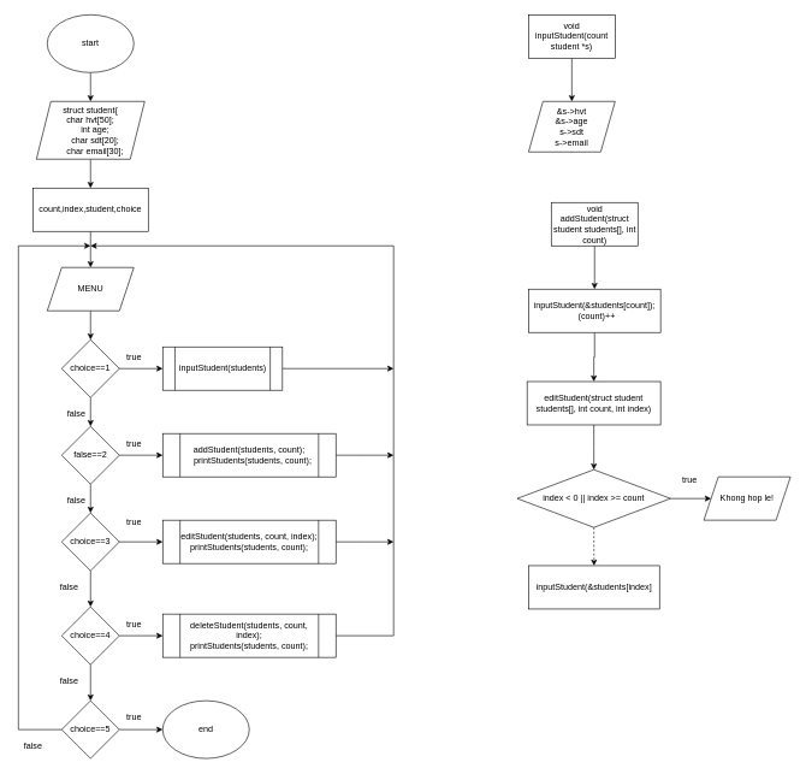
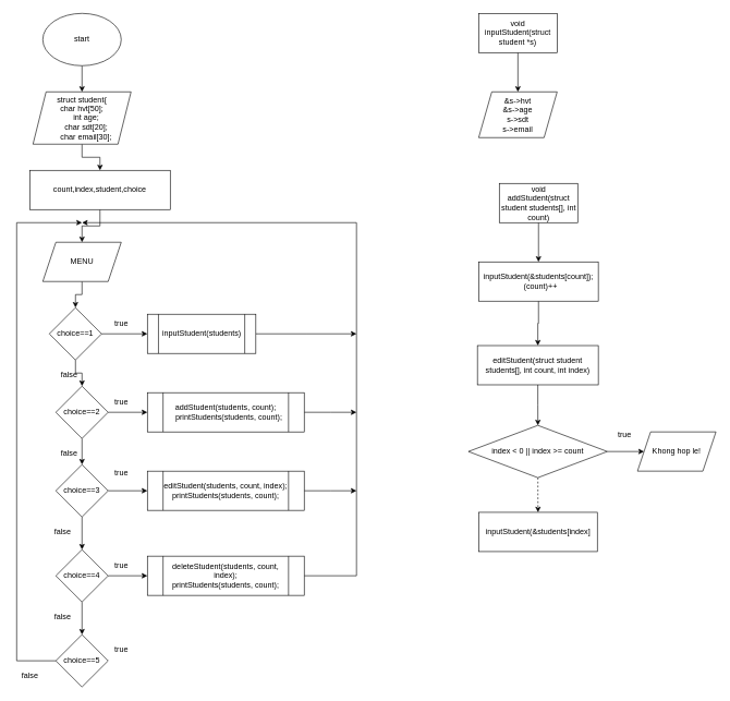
  <mxCell id="0" />
  <mxCell id="1" parent="0" />
  <mxCell id="2" value="" style="edgeStyle=orthogonalEdgeStyle;rounded=0;orthogonalLoop=1;jettySize=auto;html=1;" edge="1" parent="1" source="3" target="5"><mxGeometry relative="1" as="geometry" /></mxCell>
  <mxCell id="3" value="start" style="ellipse;whiteSpace=wrap;html=1;" vertex="1" parent="1"><mxGeometry x="65" y="20" width="120" height="80" as="geometry" /></mxCell>
  <mxCell id="4" value="" style="edgeStyle=orthogonalEdgeStyle;rounded=0;orthogonalLoop=1;jettySize=auto;html=1;entryX=0.5;entryY=0;entryDx=0;entryDy=0;" edge="1" parent="1" source="5" target="7"><mxGeometry relative="1" as="geometry"><mxPoint x="125" y="260" as="targetPoint" /></mxGeometry></mxCell>
  <mxCell id="5" value="&lt;div&gt;struct student{&lt;/div&gt;&lt;div&gt;char hvt[50];&lt;span style=&quot;&quot;&gt;&lt;/span&gt;&lt;/div&gt;&lt;div&gt;&lt;span style=&quot;&quot;&gt;&lt;span style=&quot;&quot;&gt;&lt;span style=&quot;white-space: pre;&quot;&gt;&amp;nbsp;&amp;nbsp;&amp;nbsp;&amp;nbsp;&lt;/span&gt;&lt;/span&gt;int age;&lt;/span&gt;&lt;/div&gt;&lt;div&gt;&lt;span style=&quot;&quot;&gt;&lt;span style=&quot;&quot;&gt;&lt;span style=&quot;white-space: pre;&quot;&gt;&amp;nbsp;&amp;nbsp;&amp;nbsp;&amp;nbsp;&lt;/span&gt;&lt;/span&gt;char sdt[20];&lt;/span&gt;&lt;/div&gt;&lt;div&gt;&lt;span style=&quot;&quot;&gt;&lt;span style=&quot;&quot;&gt;&lt;span style=&quot;white-space: pre;&quot;&gt;&amp;nbsp;&amp;nbsp;&amp;nbsp;&amp;nbsp;&lt;/span&gt;&lt;/span&gt;char email[30];&lt;/span&gt;&lt;/div&gt;" style="shape=parallelogram;perimeter=parallelogramPerimeter;whiteSpace=wrap;html=1;fixedSize=1;" vertex="1" parent="1"><mxGeometry x="50" y="140" width="150" height="80" as="geometry" /></mxCell>
  <mxCell id="6" value="" style="edgeStyle=orthogonalEdgeStyle;rounded=0;orthogonalLoop=1;jettySize=auto;html=1;entryX=0.5;entryY=0;entryDx=0;entryDy=0;" edge="1" parent="1" source="7" target="12"><mxGeometry relative="1" as="geometry"><mxPoint x="125" y="360" as="targetPoint" /></mxGeometry></mxCell>
- <mxCell id="7" value="count,index,student,choice" style="rounded=0;whiteSpace=wrap;html=1;" vertex="1" parent="1"><mxGeometry x="45" y="260" width="160" height="60" as="geometry" /></mxCell>
+ <mxCell id="7" value="count,index,student,choice" style="rounded=0;whiteSpace=wrap;html=1;" vertex="1" parent="1"><mxGeometry x="45" y="260" width="215" height="60" as="geometry" /></mxCell>
  <mxCell id="8" value="" style="edgeStyle=orthogonalEdgeStyle;rounded=0;orthogonalLoop=1;jettySize=auto;html=1;" edge="1" parent="1" source="10" target="14"><mxGeometry relative="1" as="geometry" /></mxCell>
  <mxCell id="9" value="" style="edgeStyle=orthogonalEdgeStyle;rounded=0;orthogonalLoop=1;jettySize=auto;html=1;" edge="1" parent="1" source="10" target="17"><mxGeometry relative="1" as="geometry" /></mxCell>
- <mxCell id="10" value="choice==1" style="rhombus;whiteSpace=wrap;html=1;" vertex="1" parent="1"><mxGeometry x="85" y="470" width="80" height="80" as="geometry" /></mxCell>
+ <mxCell id="10" value="choice==1" style="rhombus;whiteSpace=wrap;html=1;" vertex="1" parent="1"><mxGeometry x="75" y="470" width="80" height="80" as="geometry" /></mxCell>
  <mxCell id="11" value="" style="edgeStyle=orthogonalEdgeStyle;rounded=0;orthogonalLoop=1;jettySize=auto;html=1;" edge="1" parent="1" source="12" target="10"><mxGeometry relative="1" as="geometry" /></mxCell>
  <mxCell id="12" value="MENU" style="shape=parallelogram;perimeter=parallelogramPerimeter;whiteSpace=wrap;html=1;fixedSize=1;" vertex="1" parent="1"><mxGeometry x="65" y="370" width="120" height="60" as="geometry" /></mxCell>
  <mxCell id="13" style="edgeStyle=orthogonalEdgeStyle;rounded=0;orthogonalLoop=1;jettySize=auto;html=1;" edge="1" parent="1" source="14"><mxGeometry relative="1" as="geometry"><mxPoint x="545" y="510" as="targetPoint" /></mxGeometry></mxCell>
  <mxCell id="14" value="inputStudent(students)" style="shape=process;whiteSpace=wrap;html=1;backgroundOutline=1;" vertex="1" parent="1"><mxGeometry x="225" y="480" width="166" height="60" as="geometry" /></mxCell>
  <mxCell id="15" value="" style="edgeStyle=orthogonalEdgeStyle;rounded=0;orthogonalLoop=1;jettySize=auto;html=1;" edge="1" parent="1" source="17" target="19"><mxGeometry relative="1" as="geometry" /></mxCell>
  <mxCell id="16" value="" style="edgeStyle=orthogonalEdgeStyle;rounded=0;orthogonalLoop=1;jettySize=auto;html=1;" edge="1" parent="1" source="17" target="22"><mxGeometry relative="1" as="geometry" /></mxCell>
- <mxCell id="17" value="false==2" style="rhombus;whiteSpace=wrap;html=1;" vertex="1" parent="1"><mxGeometry x="85" y="590" width="80" height="80" as="geometry" /></mxCell>
+ <mxCell id="17" value="choice==2" style="rhombus;whiteSpace=wrap;html=1;" vertex="1" parent="1"><mxGeometry x="85" y="590" width="80" height="80" as="geometry" /></mxCell>
  <mxCell id="18" style="edgeStyle=orthogonalEdgeStyle;rounded=0;orthogonalLoop=1;jettySize=auto;html=1;" edge="1" parent="1" source="19"><mxGeometry relative="1" as="geometry"><mxPoint x="545" y="630" as="targetPoint" /></mxGeometry></mxCell>
  <mxCell id="19" value="addStudent(students, count);&lt;br&gt;&amp;nbsp; &amp;nbsp;printStudents(students, count);" style="shape=process;whiteSpace=wrap;html=1;backgroundOutline=1;" vertex="1" parent="1"><mxGeometry x="225" y="600" width="240" height="60" as="geometry" /></mxCell>
  <mxCell id="20" value="" style="edgeStyle=orthogonalEdgeStyle;rounded=0;orthogonalLoop=1;jettySize=auto;html=1;" edge="1" parent="1" source="22" target="24"><mxGeometry relative="1" as="geometry" /></mxCell>
  <mxCell id="21" value="" style="edgeStyle=orthogonalEdgeStyle;rounded=0;orthogonalLoop=1;jettySize=auto;html=1;" edge="1" parent="1" source="22" target="27"><mxGeometry relative="1" as="geometry" /></mxCell>
  <mxCell id="22" value="choice==3" style="rhombus;whiteSpace=wrap;html=1;" vertex="1" parent="1"><mxGeometry x="85" y="710" width="80" height="80" as="geometry" /></mxCell>
  <mxCell id="23" style="edgeStyle=orthogonalEdgeStyle;rounded=0;orthogonalLoop=1;jettySize=auto;html=1;" edge="1" parent="1" source="24"><mxGeometry relative="1" as="geometry"><mxPoint x="545" y="750" as="targetPoint" /></mxGeometry></mxCell>
  <mxCell id="24" value="&lt;div&gt;editStudent(students, count, index);&lt;/div&gt;&lt;div&gt;&lt;span style=&quot;background-color: initial;&quot;&gt;printStudents(students, count);&lt;/span&gt;&lt;/div&gt;&lt;div&gt;&lt;span style=&quot;&quot;&gt;&lt;/span&gt;&lt;/div&gt;" style="shape=process;whiteSpace=wrap;html=1;backgroundOutline=1;" vertex="1" parent="1"><mxGeometry x="225" y="720" width="240" height="60" as="geometry" /></mxCell>
  <mxCell id="25" value="" style="edgeStyle=orthogonalEdgeStyle;rounded=0;orthogonalLoop=1;jettySize=auto;html=1;" edge="1" parent="1" source="27" target="29"><mxGeometry relative="1" as="geometry" /></mxCell>
  <mxCell id="26" value="" style="edgeStyle=orthogonalEdgeStyle;rounded=0;orthogonalLoop=1;jettySize=auto;html=1;" edge="1" parent="1" source="27" target="32"><mxGeometry relative="1" as="geometry" /></mxCell>
  <mxCell id="27" value="choice==4" style="rhombus;whiteSpace=wrap;html=1;" vertex="1" parent="1"><mxGeometry x="85" y="840" width="80" height="80" as="geometry" /></mxCell>
  <mxCell id="28" style="edgeStyle=orthogonalEdgeStyle;rounded=0;orthogonalLoop=1;jettySize=auto;html=1;" edge="1" parent="1" source="29"><mxGeometry relative="1" as="geometry"><mxPoint x="125" y="340" as="targetPoint" /><Array as="points"><mxPoint x="545" y="880" /></Array></mxGeometry></mxCell>
  <mxCell id="29" value="&lt;div&gt;deleteStudent(students, count, index);&lt;/div&gt;&lt;div&gt;printStudents(students, count);&lt;span style=&quot;&quot;&gt;&lt;/span&gt;&lt;/div&gt;" style="shape=process;whiteSpace=wrap;html=1;backgroundOutline=1;" vertex="1" parent="1"><mxGeometry x="225" y="850" width="240" height="60" as="geometry" /></mxCell>
- <mxCell id="30" value="" style="edgeStyle=orthogonalEdgeStyle;rounded=0;orthogonalLoop=1;jettySize=auto;html=1;" edge="1" parent="1" source="32" target="33"><mxGeometry relative="1" as="geometry" /></mxCell>
  <mxCell id="31" style="edgeStyle=orthogonalEdgeStyle;rounded=0;orthogonalLoop=1;jettySize=auto;html=1;" edge="1" parent="1" source="32"><mxGeometry relative="1" as="geometry"><mxPoint x="125" y="340" as="targetPoint" /><Array as="points"><mxPoint x="25" y="1010" /></Array></mxGeometry></mxCell>
  <mxCell id="32" value="choice==5" style="rhombus;whiteSpace=wrap;html=1;" vertex="1" parent="1"><mxGeometry x="85" y="970" width="80" height="80" as="geometry" /></mxCell>
- <mxCell id="33" value="end" style="ellipse;whiteSpace=wrap;html=1;" vertex="1" parent="1"><mxGeometry x="225" y="970" width="120" height="80" as="geometry" /></mxCell>
  <mxCell id="34" value="true" style="text;html=1;align=center;verticalAlign=middle;resizable=0;points=[];autosize=1;strokeColor=none;fillColor=none;" vertex="1" parent="1"><mxGeometry x="165" y="978" width="40" height="30" as="geometry" /></mxCell>
  <mxCell id="35" value="true" style="text;html=1;align=center;verticalAlign=middle;resizable=0;points=[];autosize=1;strokeColor=none;fillColor=none;" vertex="1" parent="1"><mxGeometry x="165" y="850" width="40" height="30" as="geometry" /></mxCell>
  <mxCell id="36" value="true" style="text;html=1;align=center;verticalAlign=middle;resizable=0;points=[];autosize=1;strokeColor=none;fillColor=none;" vertex="1" parent="1"><mxGeometry x="165" y="708" width="40" height="30" as="geometry" /></mxCell>
  <mxCell id="37" value="true" style="text;html=1;align=center;verticalAlign=middle;resizable=0;points=[];autosize=1;strokeColor=none;fillColor=none;" vertex="1" parent="1"><mxGeometry x="165" y="600" width="40" height="30" as="geometry" /></mxCell>
  <mxCell id="38" value="true" style="text;html=1;align=center;verticalAlign=middle;resizable=0;points=[];autosize=1;strokeColor=none;fillColor=none;" vertex="1" parent="1"><mxGeometry x="165" y="480" width="40" height="30" as="geometry" /></mxCell>
  <mxCell id="39" value="false" style="text;html=1;align=center;verticalAlign=middle;resizable=0;points=[];autosize=1;strokeColor=none;fillColor=none;" vertex="1" parent="1"><mxGeometry x="80" y="558" width="50" height="30" as="geometry" /></mxCell>
  <mxCell id="40" value="false" style="text;html=1;align=center;verticalAlign=middle;resizable=0;points=[];autosize=1;strokeColor=none;fillColor=none;" vertex="1" parent="1"><mxGeometry x="80" y="678" width="50" height="30" as="geometry" /></mxCell>
  <mxCell id="41" value="false" style="text;html=1;align=center;verticalAlign=middle;resizable=0;points=[];autosize=1;strokeColor=none;fillColor=none;" vertex="1" parent="1"><mxGeometry x="70" y="798" width="50" height="30" as="geometry" /></mxCell>
  <mxCell id="42" value="false" style="text;html=1;align=center;verticalAlign=middle;resizable=0;points=[];autosize=1;strokeColor=none;fillColor=none;" vertex="1" parent="1"><mxGeometry x="70" y="928" width="50" height="30" as="geometry" /></mxCell>
  <mxCell id="43" value="" style="edgeStyle=orthogonalEdgeStyle;rounded=0;orthogonalLoop=1;jettySize=auto;html=1;" edge="1" parent="1" source="44" target="45"><mxGeometry relative="1" as="geometry" /></mxCell>
- <mxCell id="44" value="void inputStudent(count student *s)" style="rounded=0;whiteSpace=wrap;html=1;" vertex="1" parent="1"><mxGeometry x="732" y="20" width="120" height="60" as="geometry" /></mxCell>
+ <mxCell id="44" value="void inputStudent(struct student *s)" style="rounded=0;whiteSpace=wrap;html=1;" vertex="1" parent="1"><mxGeometry x="732" y="20" width="120" height="60" as="geometry" /></mxCell>
  <mxCell id="45" value="&amp;amp;s-&amp;gt;hvt&lt;br&gt;&amp;amp;s-&amp;gt;age&lt;br&gt;s-&amp;gt;sdt&lt;br&gt;s-&amp;gt;email" style="shape=parallelogram;perimeter=parallelogramPerimeter;whiteSpace=wrap;html=1;fixedSize=1;" vertex="1" parent="1"><mxGeometry x="732" y="140" width="120" height="70" as="geometry" /></mxCell>
  <mxCell id="46" value="" style="edgeStyle=orthogonalEdgeStyle;rounded=0;orthogonalLoop=1;jettySize=auto;html=1;" edge="1" parent="1" source="47" target="49"><mxGeometry relative="1" as="geometry" /></mxCell>
  <mxCell id="47" value="void addStudent(struct student students[], int count)" style="rounded=0;whiteSpace=wrap;html=1;" vertex="1" parent="1"><mxGeometry x="763.5" y="280" width="120" height="60" as="geometry" /></mxCell>
  <mxCell id="48" value="" style="edgeStyle=orthogonalEdgeStyle;rounded=0;orthogonalLoop=1;jettySize=auto;html=1;" edge="1" parent="1" source="49" target="51"><mxGeometry relative="1" as="geometry" /></mxCell>
  <mxCell id="49" value="&lt;div&gt;inputStudent(&amp;amp;students[count]);&lt;/div&gt;&lt;div&gt;&amp;nbsp; (count)++&lt;/div&gt;" style="rounded=0;whiteSpace=wrap;html=1;" vertex="1" parent="1"><mxGeometry x="732" y="400" width="183" height="60" as="geometry" /></mxCell>
  <mxCell id="50" value="" style="edgeStyle=orthogonalEdgeStyle;rounded=0;orthogonalLoop=1;jettySize=auto;html=1;" edge="1" parent="1" source="51" target="54"><mxGeometry relative="1" as="geometry" /></mxCell>
  <mxCell id="51" value="editStudent(struct student students[], int count, int index)" style="rounded=0;whiteSpace=wrap;html=1;" vertex="1" parent="1"><mxGeometry x="730" y="528" width="185" height="60" as="geometry" /></mxCell>
  <mxCell id="52" value="" style="edgeStyle=orthogonalEdgeStyle;rounded=0;orthogonalLoop=1;jettySize=auto;html=1;" edge="1" parent="1" source="54" target="55"><mxGeometry relative="1" as="geometry" /></mxCell>
  <mxCell id="53" value="" style="edgeStyle=orthogonalEdgeStyle;rounded=0;orthogonalLoop=1;jettySize=auto;html=1;dashed=1;" edge="1" parent="1" source="54" target="57"><mxGeometry relative="1" as="geometry" /></mxCell>
  <mxCell id="54" value="index &amp;lt; 0 || index &amp;gt;= count" style="rhombus;whiteSpace=wrap;html=1;" vertex="1" parent="1"><mxGeometry x="716.25" y="650" width="212.5" height="80" as="geometry" /></mxCell>
  <mxCell id="55" value="Khong hop le!" style="shape=parallelogram;perimeter=parallelogramPerimeter;whiteSpace=wrap;html=1;fixedSize=1;" vertex="1" parent="1"><mxGeometry x="975" y="660" width="120" height="60" as="geometry" /></mxCell>
  <mxCell id="56" value="true" style="text;html=1;align=center;verticalAlign=middle;resizable=0;points=[];autosize=1;strokeColor=none;fillColor=none;" vertex="1" parent="1"><mxGeometry x="935" y="650" width="40" height="30" as="geometry" /></mxCell>
  <mxCell id="57" value="inputStudent(&amp;amp;students[index]" style="rounded=0;whiteSpace=wrap;html=1;" vertex="1" parent="1"><mxGeometry x="732" y="783" width="181.5" height="60" as="geometry" /></mxCell>
  <mxCell id="58" value="false" style="text;html=1;align=center;verticalAlign=middle;resizable=0;points=[];autosize=1;strokeColor=none;fillColor=none;" vertex="1" parent="1"><mxGeometry x="20" y="1018" width="50" height="30" as="geometry" /></mxCell>
